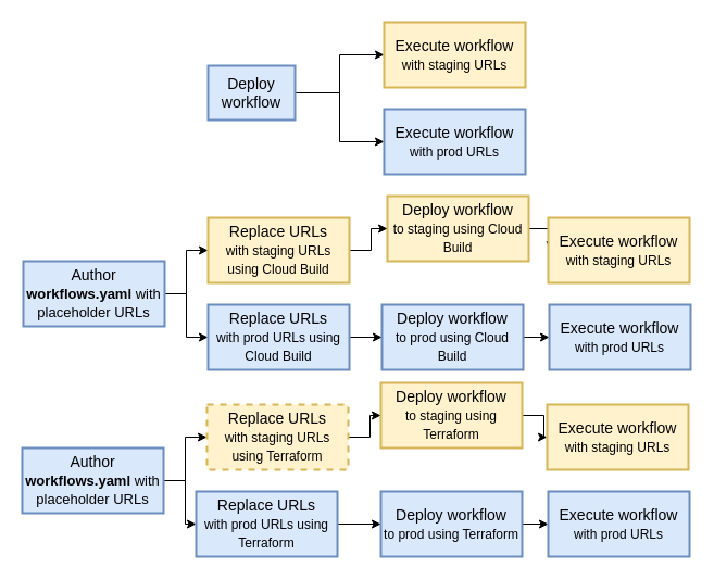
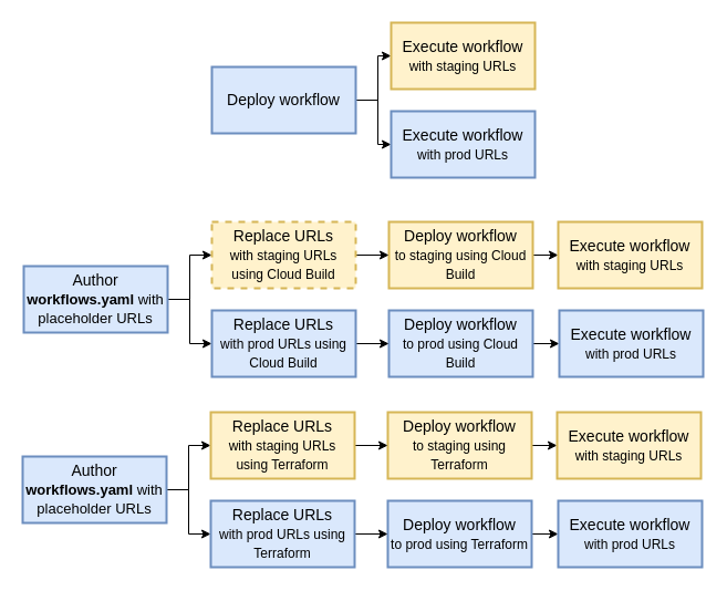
  <mxCell id="0" />
  <mxCell id="1" parent="0" />
  <mxCell id="2" value="" style="edgeStyle=orthogonalEdgeStyle;rounded=0;orthogonalLoop=1;jettySize=auto;html=1;fontSize=14;" parent="1" source="4" target="6" edge="1"><mxGeometry relative="1" as="geometry" /></mxCell>
  <mxCell id="3" style="edgeStyle=orthogonalEdgeStyle;rounded=0;orthogonalLoop=1;jettySize=auto;html=1;fontSize=14;" parent="1" source="4" target="5" edge="1"><mxGeometry relative="1" as="geometry" /></mxCell>
- <mxCell id="4" value="&lt;span style=&quot;font-weight: 400;&quot;&gt;&lt;font style=&quot;&quot;&gt;Deploy workflow&lt;/font&gt;&lt;/span&gt;&lt;span style=&quot;font-weight: normal;&quot;&gt;&lt;br&gt;&lt;/span&gt;" style="rounded=0;whiteSpace=wrap;html=1;fontSize=14;strokeWidth=2;fontStyle=1;fillColor=#dae8fc;strokeColor=#6c8ebf;" parent="1" vertex="1"><mxGeometry x="191" y="60" width="80" height="50" as="geometry" /></mxCell>
+ <mxCell id="4" value="&lt;span style=&quot;font-weight: 400;&quot;&gt;&lt;font style=&quot;&quot;&gt;Deploy workflow&lt;/font&gt;&lt;/span&gt;&lt;span style=&quot;font-weight: normal;&quot;&gt;&lt;br&gt;&lt;/span&gt;" style="rounded=0;whiteSpace=wrap;html=1;fontSize=14;strokeWidth=2;fontStyle=1;fillColor=#dae8fc;strokeColor=#6c8ebf;" parent="1" vertex="1"><mxGeometry x="191" y="60" width="130" height="60" as="geometry" /></mxCell>
  <mxCell id="5" value="&lt;span style=&quot;font-weight: 400;&quot;&gt;&lt;font style=&quot;&quot;&gt;Execute workflow&lt;br&gt;&lt;/font&gt;&lt;/span&gt;&lt;span style=&quot;font-weight: normal;&quot;&gt;&lt;span style=&quot;font-size: 12px;&quot;&gt;with staging URLs&lt;/span&gt;&lt;br&gt;&lt;/span&gt;" style="rounded=0;whiteSpace=wrap;html=1;fontSize=14;strokeWidth=2;fontStyle=1;fillColor=#fff2cc;strokeColor=#d6b656;" parent="1" vertex="1"><mxGeometry x="353" y="20" width="130" height="60" as="geometry" /></mxCell>
  <mxCell id="6" value="&lt;span style=&quot;font-weight: 400;&quot;&gt;&lt;font style=&quot;&quot;&gt;Execute workflow&lt;br&gt;&lt;/font&gt;&lt;/span&gt;&lt;span style=&quot;font-weight: normal;&quot;&gt;&lt;span style=&quot;font-size: 12px;&quot;&gt;with prod URLs&lt;/span&gt;&lt;br&gt;&lt;/span&gt;" style="rounded=0;whiteSpace=wrap;html=1;fontSize=14;strokeWidth=2;fontStyle=1;fillColor=#dae8fc;strokeColor=#6c8ebf;" parent="1" vertex="1"><mxGeometry x="353" y="100" width="130" height="60" as="geometry" /></mxCell>
  <mxCell id="7" value="" style="edgeStyle=orthogonalEdgeStyle;rounded=0;orthogonalLoop=1;jettySize=auto;html=1;fontSize=12;" parent="1" source="9" target="15" edge="1"><mxGeometry relative="1" as="geometry" /></mxCell>
  <mxCell id="8" value="" style="edgeStyle=orthogonalEdgeStyle;rounded=0;orthogonalLoop=1;jettySize=auto;html=1;fontSize=12;" parent="1" source="9" target="17" edge="1"><mxGeometry relative="1" as="geometry" /></mxCell>
  <mxCell id="9" value="&lt;font style=&quot;font-weight: 400;&quot;&gt;Author&lt;br&gt;&lt;/font&gt;&lt;font style=&quot;font-size: 13px;&quot;&gt;workflows.yaml&lt;span style=&quot;font-weight: 400;&quot;&gt; with placeholder URLs&lt;/span&gt;&lt;/font&gt;&lt;span style=&quot;font-weight: normal;&quot;&gt;&lt;br&gt;&lt;/span&gt;" style="rounded=0;whiteSpace=wrap;html=1;fontSize=14;strokeWidth=2;fontStyle=1;fillColor=#dae8fc;strokeColor=#6c8ebf;" parent="1" vertex="1"><mxGeometry x="21" y="240" width="130" height="60" as="geometry" /></mxCell>
  <mxCell id="10" value="" style="edgeStyle=orthogonalEdgeStyle;rounded=0;orthogonalLoop=1;jettySize=auto;html=1;fontSize=12;" parent="1" source="11" target="18" edge="1"><mxGeometry relative="1" as="geometry" /></mxCell>
  <mxCell id="11" value="&lt;span style=&quot;font-weight: 400;&quot;&gt;&lt;font style=&quot;&quot;&gt;Deploy workflow&lt;br&gt;&lt;/font&gt;&lt;/span&gt;&lt;span style=&quot;font-weight: normal;&quot;&gt;&lt;font style=&quot;font-size: 12px;&quot;&gt;to prod using Cloud Build&lt;/font&gt;&lt;br&gt;&lt;/span&gt;" style="rounded=0;whiteSpace=wrap;html=1;fontSize=14;strokeWidth=2;fontStyle=1;fillColor=#dae8fc;strokeColor=#6c8ebf;" parent="1" vertex="1"><mxGeometry x="351" y="280" width="130" height="60" as="geometry" /></mxCell>
  <mxCell id="12" value="" style="edgeStyle=orthogonalEdgeStyle;rounded=0;orthogonalLoop=1;jettySize=auto;html=1;fontSize=12;" parent="1" source="13" target="19" edge="1"><mxGeometry relative="1" as="geometry" /></mxCell>
- <mxCell id="13" value="&lt;span style=&quot;font-weight: 400;&quot;&gt;&lt;font style=&quot;&quot;&gt;Deploy workflow&lt;br&gt;&lt;/font&gt;&lt;/span&gt;&lt;span style=&quot;font-weight: normal;&quot;&gt;&lt;font style=&quot;font-size: 12px;&quot;&gt;to staging using Cloud Build&lt;/font&gt;&lt;br&gt;&lt;/span&gt;" style="rounded=0;whiteSpace=wrap;html=1;fontSize=14;strokeWidth=2;fontStyle=1;fillColor=#fff2cc;strokeColor=#d6b656;" parent="1" vertex="1"><mxGeometry x="356" y="180" width="130" height="60" as="geometry" /></mxCell>
+ <mxCell id="13" value="&lt;span style=&quot;font-weight: 400;&quot;&gt;&lt;font style=&quot;&quot;&gt;Deploy workflow&lt;br&gt;&lt;/font&gt;&lt;/span&gt;&lt;span style=&quot;font-weight: normal;&quot;&gt;&lt;font style=&quot;font-size: 12px;&quot;&gt;to staging using Cloud Build&lt;/font&gt;&lt;br&gt;&lt;/span&gt;" style="rounded=0;whiteSpace=wrap;html=1;fontSize=14;strokeWidth=2;fontStyle=1;fillColor=#fff2cc;strokeColor=#d6b656;" parent="1" vertex="1"><mxGeometry x="351" y="200" width="130" height="60" as="geometry" /></mxCell>
  <mxCell id="14" value="" style="edgeStyle=orthogonalEdgeStyle;rounded=0;orthogonalLoop=1;jettySize=auto;html=1;fontSize=12;" parent="1" source="15" target="11" edge="1"><mxGeometry relative="1" as="geometry" /></mxCell>
  <mxCell id="15" value="&lt;span style=&quot;font-weight: 400;&quot;&gt;&lt;font style=&quot;&quot;&gt;Replace URLs&lt;br&gt;&lt;/font&gt;&lt;/span&gt;&lt;span style=&quot;font-weight: normal;&quot;&gt;&lt;font style=&quot;font-size: 12px;&quot;&gt;with prod URLs using Cloud Build&lt;/font&gt;&lt;br&gt;&lt;/span&gt;" style="rounded=0;whiteSpace=wrap;html=1;fontSize=14;strokeWidth=2;fontStyle=1;fillColor=#dae8fc;strokeColor=#6c8ebf;" parent="1" vertex="1"><mxGeometry x="191" y="280" width="130" height="60" as="geometry" /></mxCell>
  <mxCell id="16" value="" style="edgeStyle=orthogonalEdgeStyle;rounded=0;orthogonalLoop=1;jettySize=auto;html=1;fontSize=12;" parent="1" source="17" target="13" edge="1"><mxGeometry relative="1" as="geometry" /></mxCell>
- <mxCell id="17" value="&lt;span style=&quot;font-weight: 400;&quot;&gt;&lt;font style=&quot;&quot;&gt;Replace URLs&lt;br&gt;&lt;/font&gt;&lt;/span&gt;&lt;span style=&quot;font-weight: normal;&quot;&gt;&lt;font style=&quot;font-size: 12px;&quot;&gt;with staging URLs using Cloud Build&lt;/font&gt;&lt;br&gt;&lt;/span&gt;" style="rounded=0;whiteSpace=wrap;html=1;fontSize=14;strokeWidth=2;fontStyle=1;fillColor=#fff2cc;strokeColor=#d6b656;" parent="1" vertex="1"><mxGeometry x="191" y="200" width="130" height="60" as="geometry" /></mxCell>
+ <mxCell id="17" value="&lt;span style=&quot;font-weight: 400;&quot;&gt;&lt;font style=&quot;&quot;&gt;Replace URLs&lt;br&gt;&lt;/font&gt;&lt;/span&gt;&lt;span style=&quot;font-weight: normal;&quot;&gt;&lt;font style=&quot;font-size: 12px;&quot;&gt;with staging URLs using Cloud Build&lt;/font&gt;&lt;br&gt;&lt;/span&gt;" style="rounded=0;whiteSpace=wrap;html=1;fontSize=14;strokeWidth=2;fontStyle=1;fillColor=#fff2cc;strokeColor=#d6b656;dashed=1;" parent="1" vertex="1"><mxGeometry x="191" y="200" width="130" height="60" as="geometry" /></mxCell>
  <mxCell id="18" value="&lt;span style=&quot;font-weight: 400;&quot;&gt;&lt;font style=&quot;&quot;&gt;Execute workflow&lt;br&gt;&lt;/font&gt;&lt;/span&gt;&lt;span style=&quot;font-weight: normal;&quot;&gt;&lt;font style=&quot;font-size: 12px;&quot;&gt;with prod URLs&lt;/font&gt;&lt;br&gt;&lt;/span&gt;" style="rounded=0;whiteSpace=wrap;html=1;fontSize=14;strokeWidth=2;fontStyle=1;fillColor=#dae8fc;strokeColor=#6c8ebf;" parent="1" vertex="1"><mxGeometry x="505" y="280" width="130" height="60" as="geometry" /></mxCell>
  <mxCell id="19" value="&lt;span style=&quot;font-weight: 400;&quot;&gt;&lt;font style=&quot;&quot;&gt;Execute workflow&lt;br&gt;&lt;/font&gt;&lt;/span&gt;&lt;span style=&quot;font-weight: normal;&quot;&gt;&lt;font style=&quot;font-size: 12px;&quot;&gt;with staging URLs&lt;/font&gt;&lt;br&gt;&lt;/span&gt;" style="rounded=0;whiteSpace=wrap;html=1;fontSize=14;strokeWidth=2;fontStyle=1;fillColor=#fff2cc;strokeColor=#d6b656;" parent="1" vertex="1"><mxGeometry x="504" y="200" width="130" height="60" as="geometry" /></mxCell>
  <mxCell id="20" value="" style="edgeStyle=orthogonalEdgeStyle;rounded=0;orthogonalLoop=1;jettySize=auto;html=1;fontSize=12;" edge="1" parent="1" source="22" target="28"><mxGeometry relative="1" as="geometry" /></mxCell>
  <mxCell id="21" value="" style="edgeStyle=orthogonalEdgeStyle;rounded=0;orthogonalLoop=1;jettySize=auto;html=1;fontSize=12;" edge="1" parent="1" source="22" target="30"><mxGeometry relative="1" as="geometry" /></mxCell>
  <mxCell id="22" value="&lt;font style=&quot;font-weight: 400;&quot;&gt;Author&lt;br&gt;&lt;/font&gt;&lt;font style=&quot;font-size: 13px;&quot;&gt;workflows.yaml&lt;span style=&quot;font-weight: 400;&quot;&gt; with placeholder URLs&lt;/span&gt;&lt;/font&gt;&lt;span style=&quot;font-weight: normal;&quot;&gt;&lt;br&gt;&lt;/span&gt;" style="rounded=0;whiteSpace=wrap;html=1;fontSize=14;strokeWidth=2;fontStyle=1;fillColor=#dae8fc;strokeColor=#6c8ebf;" vertex="1" parent="1"><mxGeometry x="20" y="412" width="130" height="60" as="geometry" /></mxCell>
  <mxCell id="23" value="" style="edgeStyle=orthogonalEdgeStyle;rounded=0;orthogonalLoop=1;jettySize=auto;html=1;fontSize=12;" edge="1" parent="1" source="24" target="31"><mxGeometry relative="1" as="geometry" /></mxCell>
  <mxCell id="24" value="&lt;span style=&quot;font-weight: 400;&quot;&gt;&lt;font style=&quot;&quot;&gt;Deploy workflow&lt;br&gt;&lt;/font&gt;&lt;/span&gt;&lt;span style=&quot;font-weight: normal;&quot;&gt;&lt;font style=&quot;font-size: 12px;&quot;&gt;to prod using Terraform&lt;/font&gt;&lt;br&gt;&lt;/span&gt;" style="rounded=0;whiteSpace=wrap;html=1;fontSize=14;strokeWidth=2;fontStyle=1;fillColor=#dae8fc;strokeColor=#6c8ebf;" vertex="1" parent="1"><mxGeometry x="350" y="452" width="130" height="60" as="geometry" /></mxCell>
  <mxCell id="25" value="" style="edgeStyle=orthogonalEdgeStyle;rounded=0;orthogonalLoop=1;jettySize=auto;html=1;fontSize=12;" edge="1" parent="1" source="26" target="32"><mxGeometry relative="1" as="geometry" /></mxCell>
- <mxCell id="26" value="&lt;span style=&quot;font-weight: 400;&quot;&gt;&lt;font style=&quot;&quot;&gt;Deploy workflow&lt;br&gt;&lt;/font&gt;&lt;/span&gt;&lt;span style=&quot;font-weight: normal;&quot;&gt;&lt;font style=&quot;font-size: 12px;&quot;&gt;to staging using Terraform&lt;/font&gt;&lt;br&gt;&lt;/span&gt;" style="rounded=0;whiteSpace=wrap;html=1;fontSize=14;strokeWidth=2;fontStyle=1;fillColor=#fff2cc;strokeColor=#d6b656;" vertex="1" parent="1"><mxGeometry x="350" y="352" width="130" height="60" as="geometry" /></mxCell>
+ <mxCell id="26" value="&lt;span style=&quot;font-weight: 400;&quot;&gt;&lt;font style=&quot;&quot;&gt;Deploy workflow&lt;br&gt;&lt;/font&gt;&lt;/span&gt;&lt;span style=&quot;font-weight: normal;&quot;&gt;&lt;font style=&quot;font-size: 12px;&quot;&gt;to staging using Terraform&lt;/font&gt;&lt;br&gt;&lt;/span&gt;" style="rounded=0;whiteSpace=wrap;html=1;fontSize=14;strokeWidth=2;fontStyle=1;fillColor=#fff2cc;strokeColor=#d6b656;" vertex="1" parent="1"><mxGeometry x="350" y="372" width="130" height="60" as="geometry" /></mxCell>
  <mxCell id="27" value="" style="edgeStyle=orthogonalEdgeStyle;rounded=0;orthogonalLoop=1;jettySize=auto;html=1;fontSize=12;" edge="1" parent="1" source="28" target="24"><mxGeometry relative="1" as="geometry" /></mxCell>
- <mxCell id="28" value="&lt;span style=&quot;font-weight: 400;&quot;&gt;&lt;font style=&quot;&quot;&gt;Replace URLs&lt;br&gt;&lt;/font&gt;&lt;/span&gt;&lt;span style=&quot;font-weight: normal;&quot;&gt;&lt;font style=&quot;font-size: 12px;&quot;&gt;with prod URLs using Terraform&lt;/font&gt;&lt;br&gt;&lt;/span&gt;" style="rounded=0;whiteSpace=wrap;html=1;fontSize=14;strokeWidth=2;fontStyle=1;fillColor=#dae8fc;strokeColor=#6c8ebf;" vertex="1" parent="1"><mxGeometry x="180" y="452" width="130" height="60" as="geometry" /></mxCell>
+ <mxCell id="28" value="&lt;span style=&quot;font-weight: 400;&quot;&gt;&lt;font style=&quot;&quot;&gt;Replace URLs&lt;br&gt;&lt;/font&gt;&lt;/span&gt;&lt;span style=&quot;font-weight: normal;&quot;&gt;&lt;font style=&quot;font-size: 12px;&quot;&gt;with prod URLs using Terraform&lt;/font&gt;&lt;br&gt;&lt;/span&gt;" style="rounded=0;whiteSpace=wrap;html=1;fontSize=14;strokeWidth=2;fontStyle=1;fillColor=#dae8fc;strokeColor=#6c8ebf;" vertex="1" parent="1"><mxGeometry x="190" y="452" width="130" height="60" as="geometry" /></mxCell>
  <mxCell id="29" value="" style="edgeStyle=orthogonalEdgeStyle;rounded=0;orthogonalLoop=1;jettySize=auto;html=1;fontSize=12;" edge="1" parent="1" source="30" target="26"><mxGeometry relative="1" as="geometry" /></mxCell>
- <mxCell id="30" value="&lt;span style=&quot;font-weight: 400;&quot;&gt;&lt;font style=&quot;&quot;&gt;Replace URLs&lt;br&gt;&lt;/font&gt;&lt;/span&gt;&lt;span style=&quot;font-weight: normal;&quot;&gt;&lt;font style=&quot;font-size: 12px;&quot;&gt;with staging URLs using Terraform&lt;/font&gt;&lt;br&gt;&lt;/span&gt;" style="rounded=0;whiteSpace=wrap;html=1;fontSize=14;strokeWidth=2;fontStyle=1;fillColor=#fff2cc;strokeColor=#d6b656;dashed=1;" vertex="1" parent="1"><mxGeometry x="190" y="372" width="130" height="60" as="geometry" /></mxCell>
+ <mxCell id="30" value="&lt;span style=&quot;font-weight: 400;&quot;&gt;&lt;font style=&quot;&quot;&gt;Replace URLs&lt;br&gt;&lt;/font&gt;&lt;/span&gt;&lt;span style=&quot;font-weight: normal;&quot;&gt;&lt;font style=&quot;font-size: 12px;&quot;&gt;with staging URLs using Terraform&lt;/font&gt;&lt;br&gt;&lt;/span&gt;" style="rounded=0;whiteSpace=wrap;html=1;fontSize=14;strokeWidth=2;fontStyle=1;fillColor=#fff2cc;strokeColor=#d6b656;" vertex="1" parent="1"><mxGeometry x="190" y="372" width="130" height="60" as="geometry" /></mxCell>
  <mxCell id="31" value="&lt;span style=&quot;font-weight: 400;&quot;&gt;&lt;font style=&quot;&quot;&gt;Execute workflow&lt;br&gt;&lt;/font&gt;&lt;/span&gt;&lt;span style=&quot;font-weight: normal;&quot;&gt;&lt;font style=&quot;font-size: 12px;&quot;&gt;with prod URLs&lt;/font&gt;&lt;br&gt;&lt;/span&gt;" style="rounded=0;whiteSpace=wrap;html=1;fontSize=14;strokeWidth=2;fontStyle=1;fillColor=#dae8fc;strokeColor=#6c8ebf;" vertex="1" parent="1"><mxGeometry x="504" y="452" width="130" height="60" as="geometry" /></mxCell>
  <mxCell id="32" value="&lt;span style=&quot;font-weight: 400;&quot;&gt;&lt;font style=&quot;&quot;&gt;Execute workflow&lt;br&gt;&lt;/font&gt;&lt;/span&gt;&lt;span style=&quot;font-weight: normal;&quot;&gt;&lt;font style=&quot;font-size: 12px;&quot;&gt;with staging URLs&lt;/font&gt;&lt;br&gt;&lt;/span&gt;" style="rounded=0;whiteSpace=wrap;html=1;fontSize=14;strokeWidth=2;fontStyle=1;fillColor=#fff2cc;strokeColor=#d6b656;" vertex="1" parent="1"><mxGeometry x="503" y="372" width="130" height="60" as="geometry" /></mxCell>
